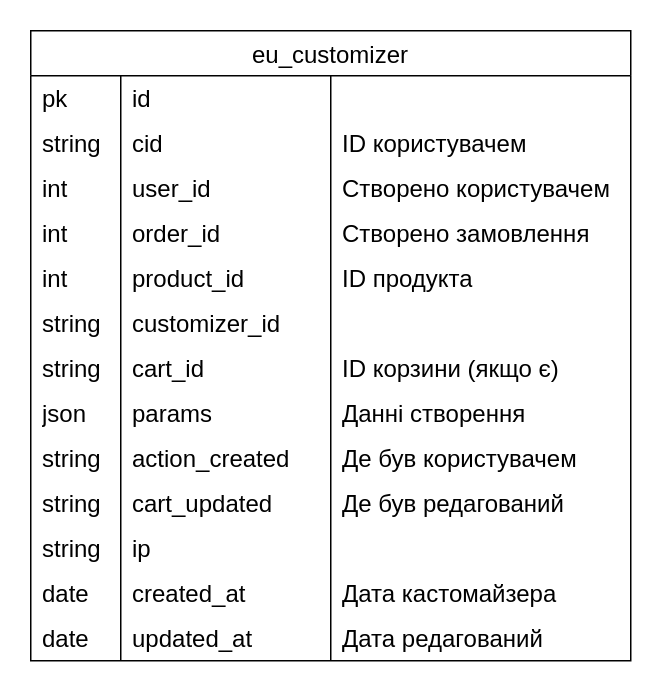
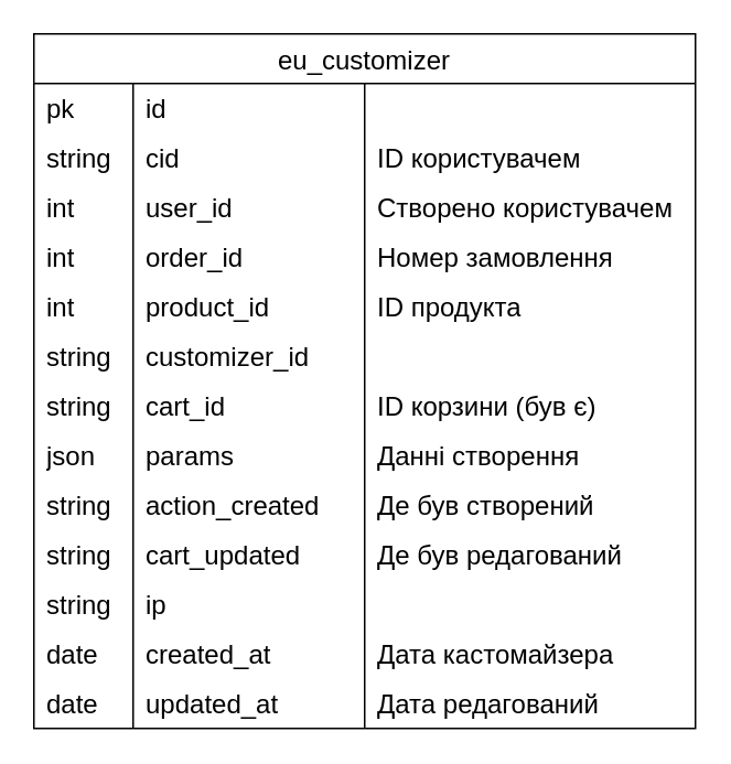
  <mxCell id="0" />
  <mxCell id="1" parent="0" />
  <mxCell id="2" value="eu_customizer" style="shape=table;startSize=30;container=1;collapsible=0;childLayout=tableLayout;fixedRows=1;rowLines=0;fontStyle=0;strokeColor=default;fontSize=16;align=center;spacingLeft=0;" vertex="1" parent="1"><mxGeometry x="20" y="20" width="400" height="420" as="geometry" /></mxCell>
  <mxCell id="3" value="" style="shape=tableRow;horizontal=0;startSize=0;swimlaneHead=0;swimlaneBody=0;top=0;left=0;bottom=0;right=0;collapsible=0;dropTarget=0;fillColor=none;points=[[0,0.5],[1,0.5]];portConstraint=eastwest;strokeColor=inherit;fontSize=16;align=left;spacingLeft=6;" vertex="1" parent="2"><mxGeometry y="30" width="400" height="30" as="geometry" /></mxCell>
  <mxCell id="4" value="pk" style="shape=partialRectangle;html=1;whiteSpace=wrap;connectable=0;fillColor=none;top=0;left=0;bottom=0;right=0;overflow=hidden;pointerEvents=1;strokeColor=inherit;fontSize=16;align=left;spacingLeft=6;" vertex="1" parent="3"><mxGeometry width="60" height="30" as="geometry"><mxRectangle width="60" height="30" as="alternateBounds" /></mxGeometry></mxCell>
  <mxCell id="5" value="id" style="shape=partialRectangle;html=1;whiteSpace=wrap;connectable=0;fillColor=none;top=0;left=0;bottom=0;right=0;align=left;spacingLeft=6;overflow=hidden;strokeColor=inherit;fontSize=16;" vertex="1" parent="3"><mxGeometry x="60" width="140" height="30" as="geometry"><mxRectangle width="140" height="30" as="alternateBounds" /></mxGeometry></mxCell>
  <mxCell id="6" style="shape=partialRectangle;html=1;whiteSpace=wrap;connectable=0;fillColor=none;top=0;left=0;bottom=0;right=0;align=left;spacingLeft=6;overflow=hidden;strokeColor=inherit;fontSize=16;" vertex="1" parent="3"><mxGeometry x="200" width="200" height="30" as="geometry"><mxRectangle width="200" height="30" as="alternateBounds" /></mxGeometry></mxCell>
  <mxCell id="7" value="" style="shape=tableRow;horizontal=0;startSize=0;swimlaneHead=0;swimlaneBody=0;top=0;left=0;bottom=0;right=0;collapsible=0;dropTarget=0;fillColor=none;points=[[0,0.5],[1,0.5]];portConstraint=eastwest;strokeColor=inherit;fontSize=16;align=left;spacingLeft=6;" vertex="1" parent="2"><mxGeometry y="60" width="400" height="30" as="geometry" /></mxCell>
  <mxCell id="8" value="string" style="shape=partialRectangle;html=1;whiteSpace=wrap;connectable=0;fillColor=none;top=0;left=0;bottom=0;right=0;overflow=hidden;strokeColor=inherit;fontSize=16;align=left;spacingLeft=6;" vertex="1" parent="7"><mxGeometry width="60" height="30" as="geometry"><mxRectangle width="60" height="30" as="alternateBounds" /></mxGeometry></mxCell>
  <mxCell id="9" value="cid" style="shape=partialRectangle;html=1;whiteSpace=wrap;connectable=0;fillColor=none;top=0;left=0;bottom=0;right=0;align=left;spacingLeft=6;overflow=hidden;strokeColor=inherit;fontSize=16;" vertex="1" parent="7"><mxGeometry x="60" width="140" height="30" as="geometry"><mxRectangle width="140" height="30" as="alternateBounds" /></mxGeometry></mxCell>
  <mxCell id="10" value="ID користувачем" style="shape=partialRectangle;html=1;whiteSpace=wrap;connectable=0;fillColor=none;top=0;left=0;bottom=0;right=0;align=left;spacingLeft=6;overflow=hidden;strokeColor=inherit;fontSize=16;" vertex="1" parent="7"><mxGeometry x="200" width="200" height="30" as="geometry"><mxRectangle width="200" height="30" as="alternateBounds" /></mxGeometry></mxCell>
  <mxCell id="11" value="" style="shape=tableRow;horizontal=0;startSize=0;swimlaneHead=0;swimlaneBody=0;top=0;left=0;bottom=0;right=0;collapsible=0;dropTarget=0;fillColor=none;points=[[0,0.5],[1,0.5]];portConstraint=eastwest;strokeColor=inherit;fontSize=16;align=left;spacingLeft=6;" vertex="1" parent="2"><mxGeometry y="90" width="400" height="30" as="geometry" /></mxCell>
  <mxCell id="12" value="int" style="shape=partialRectangle;html=1;whiteSpace=wrap;connectable=0;fillColor=none;top=0;left=0;bottom=0;right=0;overflow=hidden;strokeColor=inherit;fontSize=16;align=left;spacingLeft=6;" vertex="1" parent="11"><mxGeometry width="60" height="30" as="geometry"><mxRectangle width="60" height="30" as="alternateBounds" /></mxGeometry></mxCell>
  <mxCell id="13" value="user_id" style="shape=partialRectangle;html=1;whiteSpace=wrap;connectable=0;fillColor=none;top=0;left=0;bottom=0;right=0;align=left;spacingLeft=6;overflow=hidden;strokeColor=inherit;fontSize=16;" vertex="1" parent="11"><mxGeometry x="60" width="140" height="30" as="geometry"><mxRectangle width="140" height="30" as="alternateBounds" /></mxGeometry></mxCell>
  <mxCell id="14" value="Створено користувачем" style="shape=partialRectangle;html=1;whiteSpace=wrap;connectable=0;fillColor=none;top=0;left=0;bottom=0;right=0;align=left;spacingLeft=6;overflow=hidden;strokeColor=inherit;fontSize=16;" vertex="1" parent="11"><mxGeometry x="200" width="200" height="30" as="geometry"><mxRectangle width="200" height="30" as="alternateBounds" /></mxGeometry></mxCell>
  <mxCell id="15" value="" style="shape=tableRow;horizontal=0;startSize=0;swimlaneHead=0;swimlaneBody=0;top=0;left=0;bottom=0;right=0;collapsible=0;dropTarget=0;fillColor=none;points=[[0,0.5],[1,0.5]];portConstraint=eastwest;strokeColor=inherit;fontSize=16;align=left;spacingLeft=6;" vertex="1" parent="2"><mxGeometry y="120" width="400" height="30" as="geometry" /></mxCell>
  <mxCell id="16" value="int" style="shape=partialRectangle;html=1;whiteSpace=wrap;connectable=0;fillColor=none;top=0;left=0;bottom=0;right=0;overflow=hidden;strokeColor=inherit;fontSize=16;align=left;spacingLeft=6;" vertex="1" parent="15"><mxGeometry width="60" height="30" as="geometry"><mxRectangle width="60" height="30" as="alternateBounds" /></mxGeometry></mxCell>
  <mxCell id="17" value="order_id" style="shape=partialRectangle;html=1;whiteSpace=wrap;connectable=0;fillColor=none;top=0;left=0;bottom=0;right=0;align=left;spacingLeft=6;overflow=hidden;strokeColor=inherit;fontSize=16;" vertex="1" parent="15"><mxGeometry x="60" width="140" height="30" as="geometry"><mxRectangle width="140" height="30" as="alternateBounds" /></mxGeometry></mxCell>
- <mxCell id="18" value="Створено замовлення" style="shape=partialRectangle;html=1;whiteSpace=wrap;connectable=0;fillColor=none;top=0;left=0;bottom=0;right=0;align=left;spacingLeft=6;overflow=hidden;strokeColor=inherit;fontSize=16;" vertex="1" parent="15"><mxGeometry x="200" width="200" height="30" as="geometry"><mxRectangle width="200" height="30" as="alternateBounds" /></mxGeometry></mxCell>
+ <mxCell id="18" value="Номер замовлення" style="shape=partialRectangle;html=1;whiteSpace=wrap;connectable=0;fillColor=none;top=0;left=0;bottom=0;right=0;align=left;spacingLeft=6;overflow=hidden;strokeColor=inherit;fontSize=16;" vertex="1" parent="15"><mxGeometry x="200" width="200" height="30" as="geometry"><mxRectangle width="200" height="30" as="alternateBounds" /></mxGeometry></mxCell>
  <mxCell id="19" value="" style="shape=tableRow;horizontal=0;startSize=0;swimlaneHead=0;swimlaneBody=0;top=0;left=0;bottom=0;right=0;collapsible=0;dropTarget=0;fillColor=none;points=[[0,0.5],[1,0.5]];portConstraint=eastwest;strokeColor=inherit;fontSize=16;align=left;spacingLeft=6;" vertex="1" parent="2"><mxGeometry y="150" width="400" height="30" as="geometry" /></mxCell>
  <mxCell id="20" value="int" style="shape=partialRectangle;html=1;whiteSpace=wrap;connectable=0;fillColor=none;top=0;left=0;bottom=0;right=0;overflow=hidden;strokeColor=inherit;fontSize=16;align=left;spacingLeft=6;" vertex="1" parent="19"><mxGeometry width="60" height="30" as="geometry"><mxRectangle width="60" height="30" as="alternateBounds" /></mxGeometry></mxCell>
  <mxCell id="21" value="product_id" style="shape=partialRectangle;html=1;whiteSpace=wrap;connectable=0;fillColor=none;top=0;left=0;bottom=0;right=0;align=left;spacingLeft=6;overflow=hidden;strokeColor=inherit;fontSize=16;" vertex="1" parent="19"><mxGeometry x="60" width="140" height="30" as="geometry"><mxRectangle width="140" height="30" as="alternateBounds" /></mxGeometry></mxCell>
  <mxCell id="22" value="ID продукта" style="shape=partialRectangle;html=1;whiteSpace=wrap;connectable=0;fillColor=none;top=0;left=0;bottom=0;right=0;align=left;spacingLeft=6;overflow=hidden;strokeColor=inherit;fontSize=16;" vertex="1" parent="19"><mxGeometry x="200" width="200" height="30" as="geometry"><mxRectangle width="200" height="30" as="alternateBounds" /></mxGeometry></mxCell>
  <mxCell id="23" value="" style="shape=tableRow;horizontal=0;startSize=0;swimlaneHead=0;swimlaneBody=0;top=0;left=0;bottom=0;right=0;collapsible=0;dropTarget=0;fillColor=none;points=[[0,0.5],[1,0.5]];portConstraint=eastwest;strokeColor=inherit;fontSize=16;align=left;spacingLeft=6;" vertex="1" parent="2"><mxGeometry y="180" width="400" height="30" as="geometry" /></mxCell>
  <mxCell id="24" value="string" style="shape=partialRectangle;html=1;whiteSpace=wrap;connectable=0;fillColor=none;top=0;left=0;bottom=0;right=0;overflow=hidden;strokeColor=inherit;fontSize=16;align=left;spacingLeft=6;" vertex="1" parent="23"><mxGeometry width="60" height="30" as="geometry"><mxRectangle width="60" height="30" as="alternateBounds" /></mxGeometry></mxCell>
  <mxCell id="25" value="customizer_id" style="shape=partialRectangle;html=1;whiteSpace=wrap;connectable=0;fillColor=none;top=0;left=0;bottom=0;right=0;align=left;spacingLeft=6;overflow=hidden;strokeColor=inherit;fontSize=16;" vertex="1" parent="23"><mxGeometry x="60" width="140" height="30" as="geometry"><mxRectangle width="140" height="30" as="alternateBounds" /></mxGeometry></mxCell>
  <mxCell id="26" style="shape=partialRectangle;html=1;whiteSpace=wrap;connectable=0;fillColor=none;top=0;left=0;bottom=0;right=0;align=left;spacingLeft=6;overflow=hidden;strokeColor=inherit;fontSize=16;" vertex="1" parent="23"><mxGeometry x="200" width="200" height="30" as="geometry"><mxRectangle width="200" height="30" as="alternateBounds" /></mxGeometry></mxCell>
  <mxCell id="27" value="" style="shape=tableRow;horizontal=0;startSize=0;swimlaneHead=0;swimlaneBody=0;top=0;left=0;bottom=0;right=0;collapsible=0;dropTarget=0;fillColor=none;points=[[0,0.5],[1,0.5]];portConstraint=eastwest;strokeColor=inherit;fontSize=16;align=left;spacingLeft=6;" vertex="1" parent="2"><mxGeometry y="210" width="400" height="30" as="geometry" /></mxCell>
  <mxCell id="28" value="string" style="shape=partialRectangle;html=1;whiteSpace=wrap;connectable=0;fillColor=none;top=0;left=0;bottom=0;right=0;overflow=hidden;strokeColor=inherit;fontSize=16;align=left;spacingLeft=6;" vertex="1" parent="27"><mxGeometry width="60" height="30" as="geometry"><mxRectangle width="60" height="30" as="alternateBounds" /></mxGeometry></mxCell>
  <mxCell id="29" value="cart_id" style="shape=partialRectangle;html=1;whiteSpace=wrap;connectable=0;fillColor=none;top=0;left=0;bottom=0;right=0;align=left;spacingLeft=6;overflow=hidden;strokeColor=inherit;fontSize=16;" vertex="1" parent="27"><mxGeometry x="60" width="140" height="30" as="geometry"><mxRectangle width="140" height="30" as="alternateBounds" /></mxGeometry></mxCell>
- <mxCell id="30" value="ID корзини (якщо є)" style="shape=partialRectangle;html=1;whiteSpace=wrap;connectable=0;fillColor=none;top=0;left=0;bottom=0;right=0;align=left;spacingLeft=6;overflow=hidden;strokeColor=inherit;fontSize=16;" vertex="1" parent="27"><mxGeometry x="200" width="200" height="30" as="geometry"><mxRectangle width="200" height="30" as="alternateBounds" /></mxGeometry></mxCell>
+ <mxCell id="30" value="ID корзини (був є)" style="shape=partialRectangle;html=1;whiteSpace=wrap;connectable=0;fillColor=none;top=0;left=0;bottom=0;right=0;align=left;spacingLeft=6;overflow=hidden;strokeColor=inherit;fontSize=16;" vertex="1" parent="27"><mxGeometry x="200" width="200" height="30" as="geometry"><mxRectangle width="200" height="30" as="alternateBounds" /></mxGeometry></mxCell>
  <mxCell id="31" value="" style="shape=tableRow;horizontal=0;startSize=0;swimlaneHead=0;swimlaneBody=0;top=0;left=0;bottom=0;right=0;collapsible=0;dropTarget=0;fillColor=none;points=[[0,0.5],[1,0.5]];portConstraint=eastwest;strokeColor=inherit;fontSize=16;align=left;spacingLeft=6;" vertex="1" parent="2"><mxGeometry y="240" width="400" height="30" as="geometry" /></mxCell>
  <mxCell id="32" value="json" style="shape=partialRectangle;html=1;whiteSpace=wrap;connectable=0;fillColor=none;top=0;left=0;bottom=0;right=0;overflow=hidden;strokeColor=inherit;fontSize=16;align=left;spacingLeft=6;" vertex="1" parent="31"><mxGeometry width="60" height="30" as="geometry"><mxRectangle width="60" height="30" as="alternateBounds" /></mxGeometry></mxCell>
  <mxCell id="33" value="params" style="shape=partialRectangle;html=1;whiteSpace=wrap;connectable=0;fillColor=none;top=0;left=0;bottom=0;right=0;align=left;spacingLeft=6;overflow=hidden;strokeColor=inherit;fontSize=16;" vertex="1" parent="31"><mxGeometry x="60" width="140" height="30" as="geometry"><mxRectangle width="140" height="30" as="alternateBounds" /></mxGeometry></mxCell>
  <mxCell id="34" value="Данні створення" style="shape=partialRectangle;html=1;whiteSpace=wrap;connectable=0;fillColor=none;top=0;left=0;bottom=0;right=0;align=left;spacingLeft=6;overflow=hidden;strokeColor=inherit;fontSize=16;" vertex="1" parent="31"><mxGeometry x="200" width="200" height="30" as="geometry"><mxRectangle width="200" height="30" as="alternateBounds" /></mxGeometry></mxCell>
  <mxCell id="35" value="" style="shape=tableRow;horizontal=0;startSize=0;swimlaneHead=0;swimlaneBody=0;top=0;left=0;bottom=0;right=0;collapsible=0;dropTarget=0;fillColor=none;points=[[0,0.5],[1,0.5]];portConstraint=eastwest;strokeColor=inherit;fontSize=16;align=left;spacingLeft=6;" vertex="1" parent="2"><mxGeometry y="270" width="400" height="30" as="geometry" /></mxCell>
  <mxCell id="36" value="string" style="shape=partialRectangle;html=1;whiteSpace=wrap;connectable=0;fillColor=none;top=0;left=0;bottom=0;right=0;overflow=hidden;strokeColor=inherit;fontSize=16;align=left;spacingLeft=6;" vertex="1" parent="35"><mxGeometry width="60" height="30" as="geometry"><mxRectangle width="60" height="30" as="alternateBounds" /></mxGeometry></mxCell>
  <mxCell id="37" value="action_created" style="shape=partialRectangle;html=1;whiteSpace=wrap;connectable=0;fillColor=none;top=0;left=0;bottom=0;right=0;align=left;spacingLeft=6;overflow=hidden;strokeColor=inherit;fontSize=16;" vertex="1" parent="35"><mxGeometry x="60" width="140" height="30" as="geometry"><mxRectangle width="140" height="30" as="alternateBounds" /></mxGeometry></mxCell>
- <mxCell id="38" value="Де був користувачем" style="shape=partialRectangle;html=1;whiteSpace=wrap;connectable=0;fillColor=none;top=0;left=0;bottom=0;right=0;align=left;spacingLeft=6;overflow=hidden;strokeColor=inherit;fontSize=16;" vertex="1" parent="35"><mxGeometry x="200" width="200" height="30" as="geometry"><mxRectangle width="200" height="30" as="alternateBounds" /></mxGeometry></mxCell>
+ <mxCell id="38" value="Де був створений" style="shape=partialRectangle;html=1;whiteSpace=wrap;connectable=0;fillColor=none;top=0;left=0;bottom=0;right=0;align=left;spacingLeft=6;overflow=hidden;strokeColor=inherit;fontSize=16;" vertex="1" parent="35"><mxGeometry x="200" width="200" height="30" as="geometry"><mxRectangle width="200" height="30" as="alternateBounds" /></mxGeometry></mxCell>
  <mxCell id="39" value="" style="shape=tableRow;horizontal=0;startSize=0;swimlaneHead=0;swimlaneBody=0;top=0;left=0;bottom=0;right=0;collapsible=0;dropTarget=0;fillColor=none;points=[[0,0.5],[1,0.5]];portConstraint=eastwest;strokeColor=inherit;fontSize=16;align=left;spacingLeft=6;" vertex="1" parent="2"><mxGeometry y="300" width="400" height="30" as="geometry" /></mxCell>
  <mxCell id="40" value="string" style="shape=partialRectangle;html=1;whiteSpace=wrap;connectable=0;fillColor=none;top=0;left=0;bottom=0;right=0;overflow=hidden;strokeColor=inherit;fontSize=16;align=left;spacingLeft=6;" vertex="1" parent="39"><mxGeometry width="60" height="30" as="geometry"><mxRectangle width="60" height="30" as="alternateBounds" /></mxGeometry></mxCell>
  <mxCell id="41" value="cart_updated" style="shape=partialRectangle;html=1;whiteSpace=wrap;connectable=0;fillColor=none;top=0;left=0;bottom=0;right=0;align=left;spacingLeft=6;overflow=hidden;strokeColor=inherit;fontSize=16;" vertex="1" parent="39"><mxGeometry x="60" width="140" height="30" as="geometry"><mxRectangle width="140" height="30" as="alternateBounds" /></mxGeometry></mxCell>
  <mxCell id="42" value="Де був редагований" style="shape=partialRectangle;html=1;whiteSpace=wrap;connectable=0;fillColor=none;top=0;left=0;bottom=0;right=0;align=left;spacingLeft=6;overflow=hidden;strokeColor=inherit;fontSize=16;" vertex="1" parent="39"><mxGeometry x="200" width="200" height="30" as="geometry"><mxRectangle width="200" height="30" as="alternateBounds" /></mxGeometry></mxCell>
  <mxCell id="43" value="" style="shape=tableRow;horizontal=0;startSize=0;swimlaneHead=0;swimlaneBody=0;top=0;left=0;bottom=0;right=0;collapsible=0;dropTarget=0;fillColor=none;points=[[0,0.5],[1,0.5]];portConstraint=eastwest;strokeColor=inherit;fontSize=16;align=left;spacingLeft=6;" vertex="1" parent="2"><mxGeometry y="330" width="400" height="30" as="geometry" /></mxCell>
  <mxCell id="44" value="string" style="shape=partialRectangle;html=1;whiteSpace=wrap;connectable=0;fillColor=none;top=0;left=0;bottom=0;right=0;overflow=hidden;strokeColor=inherit;fontSize=16;align=left;spacingLeft=6;" vertex="1" parent="43"><mxGeometry width="60" height="30" as="geometry"><mxRectangle width="60" height="30" as="alternateBounds" /></mxGeometry></mxCell>
  <mxCell id="45" value="ip" style="shape=partialRectangle;html=1;whiteSpace=wrap;connectable=0;fillColor=none;top=0;left=0;bottom=0;right=0;align=left;spacingLeft=6;overflow=hidden;strokeColor=inherit;fontSize=16;" vertex="1" parent="43"><mxGeometry x="60" width="140" height="30" as="geometry"><mxRectangle width="140" height="30" as="alternateBounds" /></mxGeometry></mxCell>
  <mxCell id="46" style="shape=partialRectangle;html=1;whiteSpace=wrap;connectable=0;fillColor=none;top=0;left=0;bottom=0;right=0;align=left;spacingLeft=6;overflow=hidden;strokeColor=inherit;fontSize=16;" vertex="1" parent="43"><mxGeometry x="200" width="200" height="30" as="geometry"><mxRectangle width="200" height="30" as="alternateBounds" /></mxGeometry></mxCell>
  <mxCell id="47" value="" style="shape=tableRow;horizontal=0;startSize=0;swimlaneHead=0;swimlaneBody=0;top=0;left=0;bottom=0;right=0;collapsible=0;dropTarget=0;fillColor=none;points=[[0,0.5],[1,0.5]];portConstraint=eastwest;strokeColor=inherit;fontSize=16;align=left;spacingLeft=6;" vertex="1" parent="2"><mxGeometry y="360" width="400" height="30" as="geometry" /></mxCell>
  <mxCell id="48" value="date" style="shape=partialRectangle;html=1;whiteSpace=wrap;connectable=0;fillColor=none;top=0;left=0;bottom=0;right=0;overflow=hidden;strokeColor=inherit;fontSize=16;align=left;spacingLeft=6;" vertex="1" parent="47"><mxGeometry width="60" height="30" as="geometry"><mxRectangle width="60" height="30" as="alternateBounds" /></mxGeometry></mxCell>
  <mxCell id="49" value="created_at" style="shape=partialRectangle;html=1;whiteSpace=wrap;connectable=0;fillColor=none;top=0;left=0;bottom=0;right=0;align=left;spacingLeft=6;overflow=hidden;strokeColor=inherit;fontSize=16;" vertex="1" parent="47"><mxGeometry x="60" width="140" height="30" as="geometry"><mxRectangle width="140" height="30" as="alternateBounds" /></mxGeometry></mxCell>
  <mxCell id="50" value="Дата кастомайзера" style="shape=partialRectangle;html=1;whiteSpace=wrap;connectable=0;fillColor=none;top=0;left=0;bottom=0;right=0;align=left;spacingLeft=6;overflow=hidden;strokeColor=inherit;fontSize=16;" vertex="1" parent="47"><mxGeometry x="200" width="200" height="30" as="geometry"><mxRectangle width="200" height="30" as="alternateBounds" /></mxGeometry></mxCell>
  <mxCell id="51" value="" style="shape=tableRow;horizontal=0;startSize=0;swimlaneHead=0;swimlaneBody=0;top=0;left=0;bottom=0;right=0;collapsible=0;dropTarget=0;fillColor=none;points=[[0,0.5],[1,0.5]];portConstraint=eastwest;strokeColor=inherit;fontSize=16;align=left;spacingLeft=6;" vertex="1" parent="2"><mxGeometry y="390" width="400" height="30" as="geometry" /></mxCell>
  <mxCell id="52" value="date" style="shape=partialRectangle;html=1;whiteSpace=wrap;connectable=0;fillColor=none;top=0;left=0;bottom=0;right=0;overflow=hidden;strokeColor=inherit;fontSize=16;align=left;spacingLeft=6;" vertex="1" parent="51"><mxGeometry width="60" height="30" as="geometry"><mxRectangle width="60" height="30" as="alternateBounds" /></mxGeometry></mxCell>
  <mxCell id="53" value="updated_at" style="shape=partialRectangle;html=1;whiteSpace=wrap;connectable=0;fillColor=none;top=0;left=0;bottom=0;right=0;align=left;spacingLeft=6;overflow=hidden;strokeColor=inherit;fontSize=16;" vertex="1" parent="51"><mxGeometry x="60" width="140" height="30" as="geometry"><mxRectangle width="140" height="30" as="alternateBounds" /></mxGeometry></mxCell>
  <mxCell id="54" value="Дата редагований" style="shape=partialRectangle;html=1;whiteSpace=wrap;connectable=0;fillColor=none;top=0;left=0;bottom=0;right=0;align=left;spacingLeft=6;overflow=hidden;strokeColor=inherit;fontSize=16;" vertex="1" parent="51"><mxGeometry x="200" width="200" height="30" as="geometry"><mxRectangle width="200" height="30" as="alternateBounds" /></mxGeometry></mxCell>
